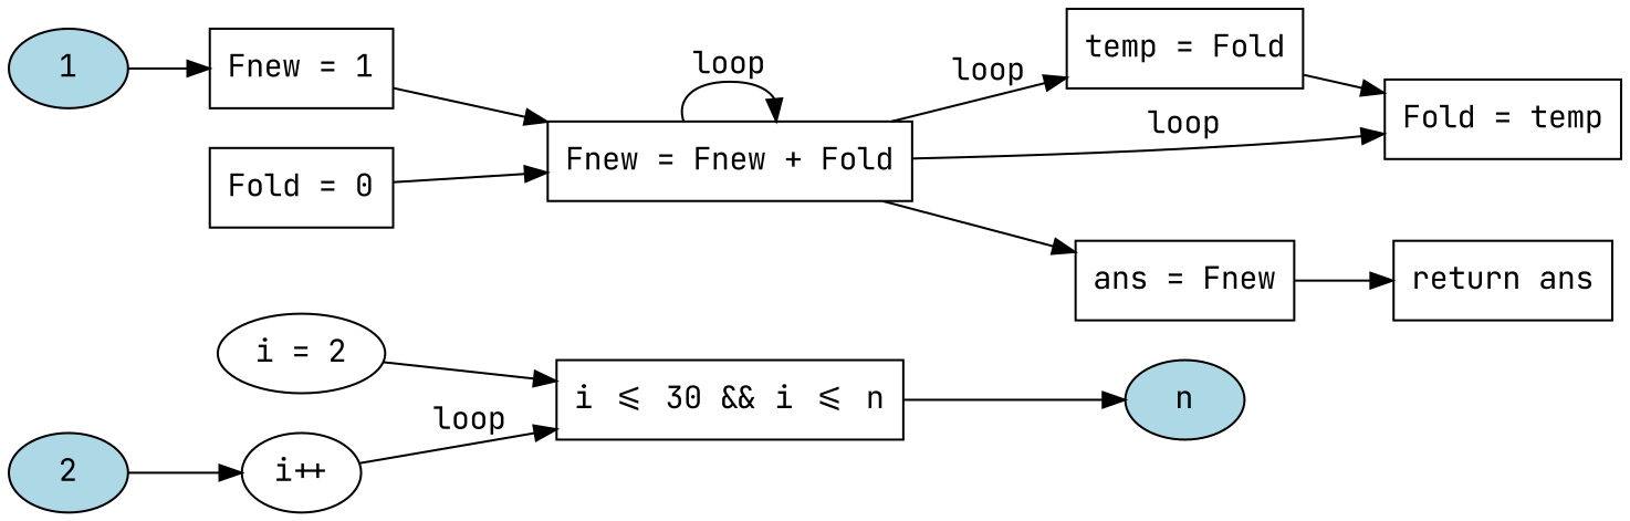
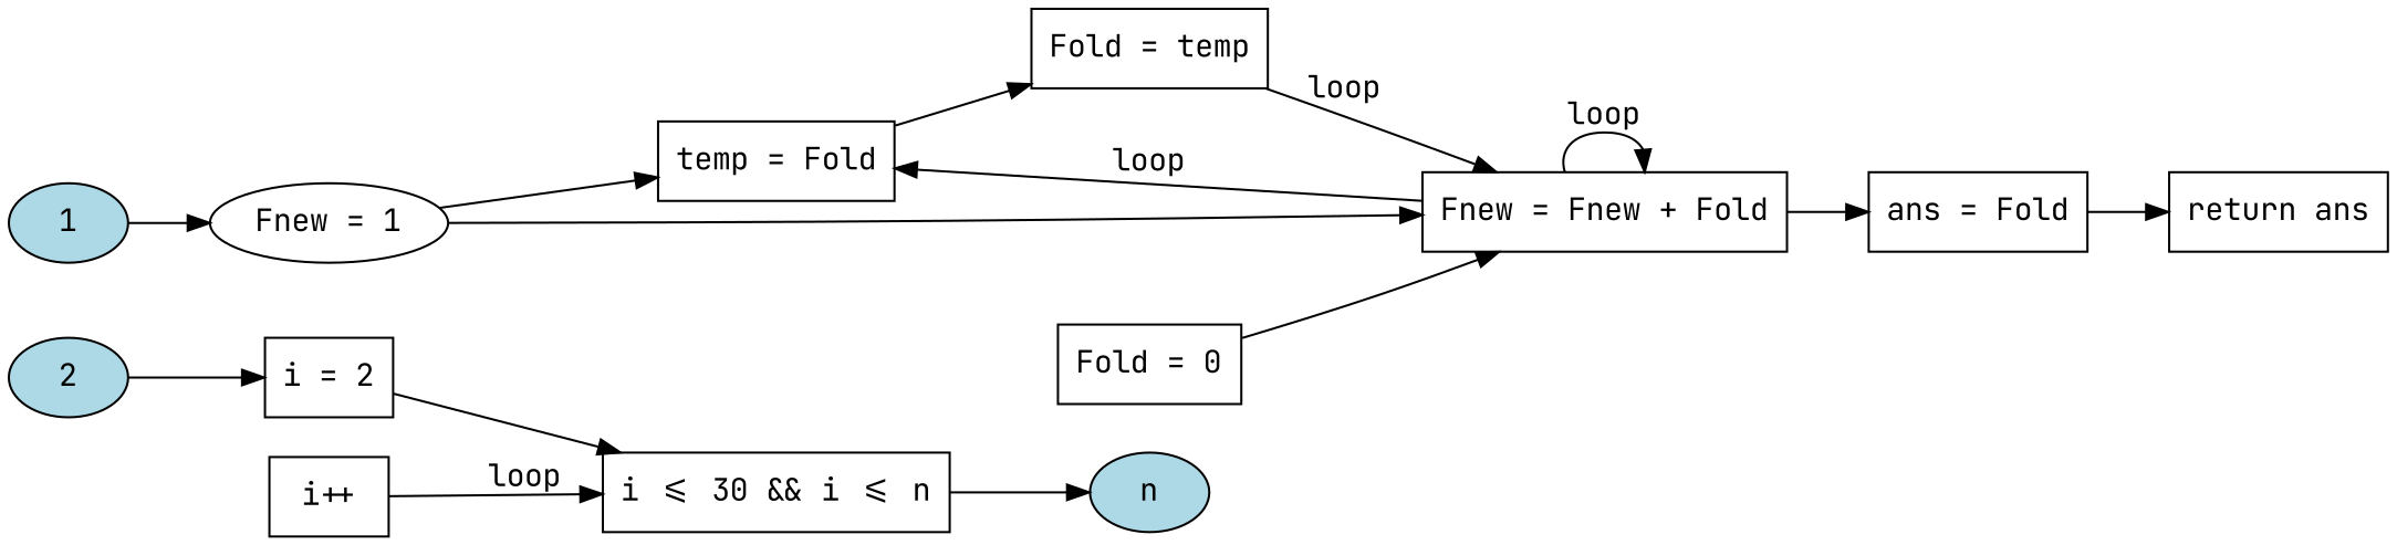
  digraph {
    fontname="JetBrains Mono"
    rankdir=LR
    node [fontname="JetBrains Mono" shape=box]
    edge [fontname="JetBrains Mono"]
    n1 [fillcolor=lightblue label=n shape=ellipse style=filled]
    n2 [label="i <= 30 && i <= n"]
    n3 [fillcolor=lightblue label=1 shape=ellipse style=filled]
-   n4 [label="Fnew = 1"]
+   n4 [label="Fnew = 1" shape=ellipse]
    n5 [label="temp = Fold"]
    n6 [label="Fnew = Fnew + Fold"]
    n7 [label="Fold = 0"]
    n8 [fillcolor=lightblue label=2 shape=ellipse style=filled]
-   n9 [label="i = 2" shape=ellipse]
+   n9 [label="i = 2"]
    n10 [label="Fold = temp"]
-   n11 [label="ans = Fnew"]
-   n12 [label="i++" shape=ellipse]
+   n11 [label="ans = Fold"]
+   n12 [label="i++"]
    n13 [label="return ans"]
    n2 -> n1
    n3 -> n4
+   n4 -> n5
    n4 -> n6
    n5 -> n10
    n6 -> n5 [label=loop]
    n6 -> n6 [label=loop]
    n6 -> n11
    n7 -> n6
-   n8 -> n12
+   n8 -> n9
    n9 -> n2
-   n6 -> n10 [label=loop]
+   n10 -> n6 [label=loop]
    n11 -> n13
    n12 -> n2 [label=loop]
  }
